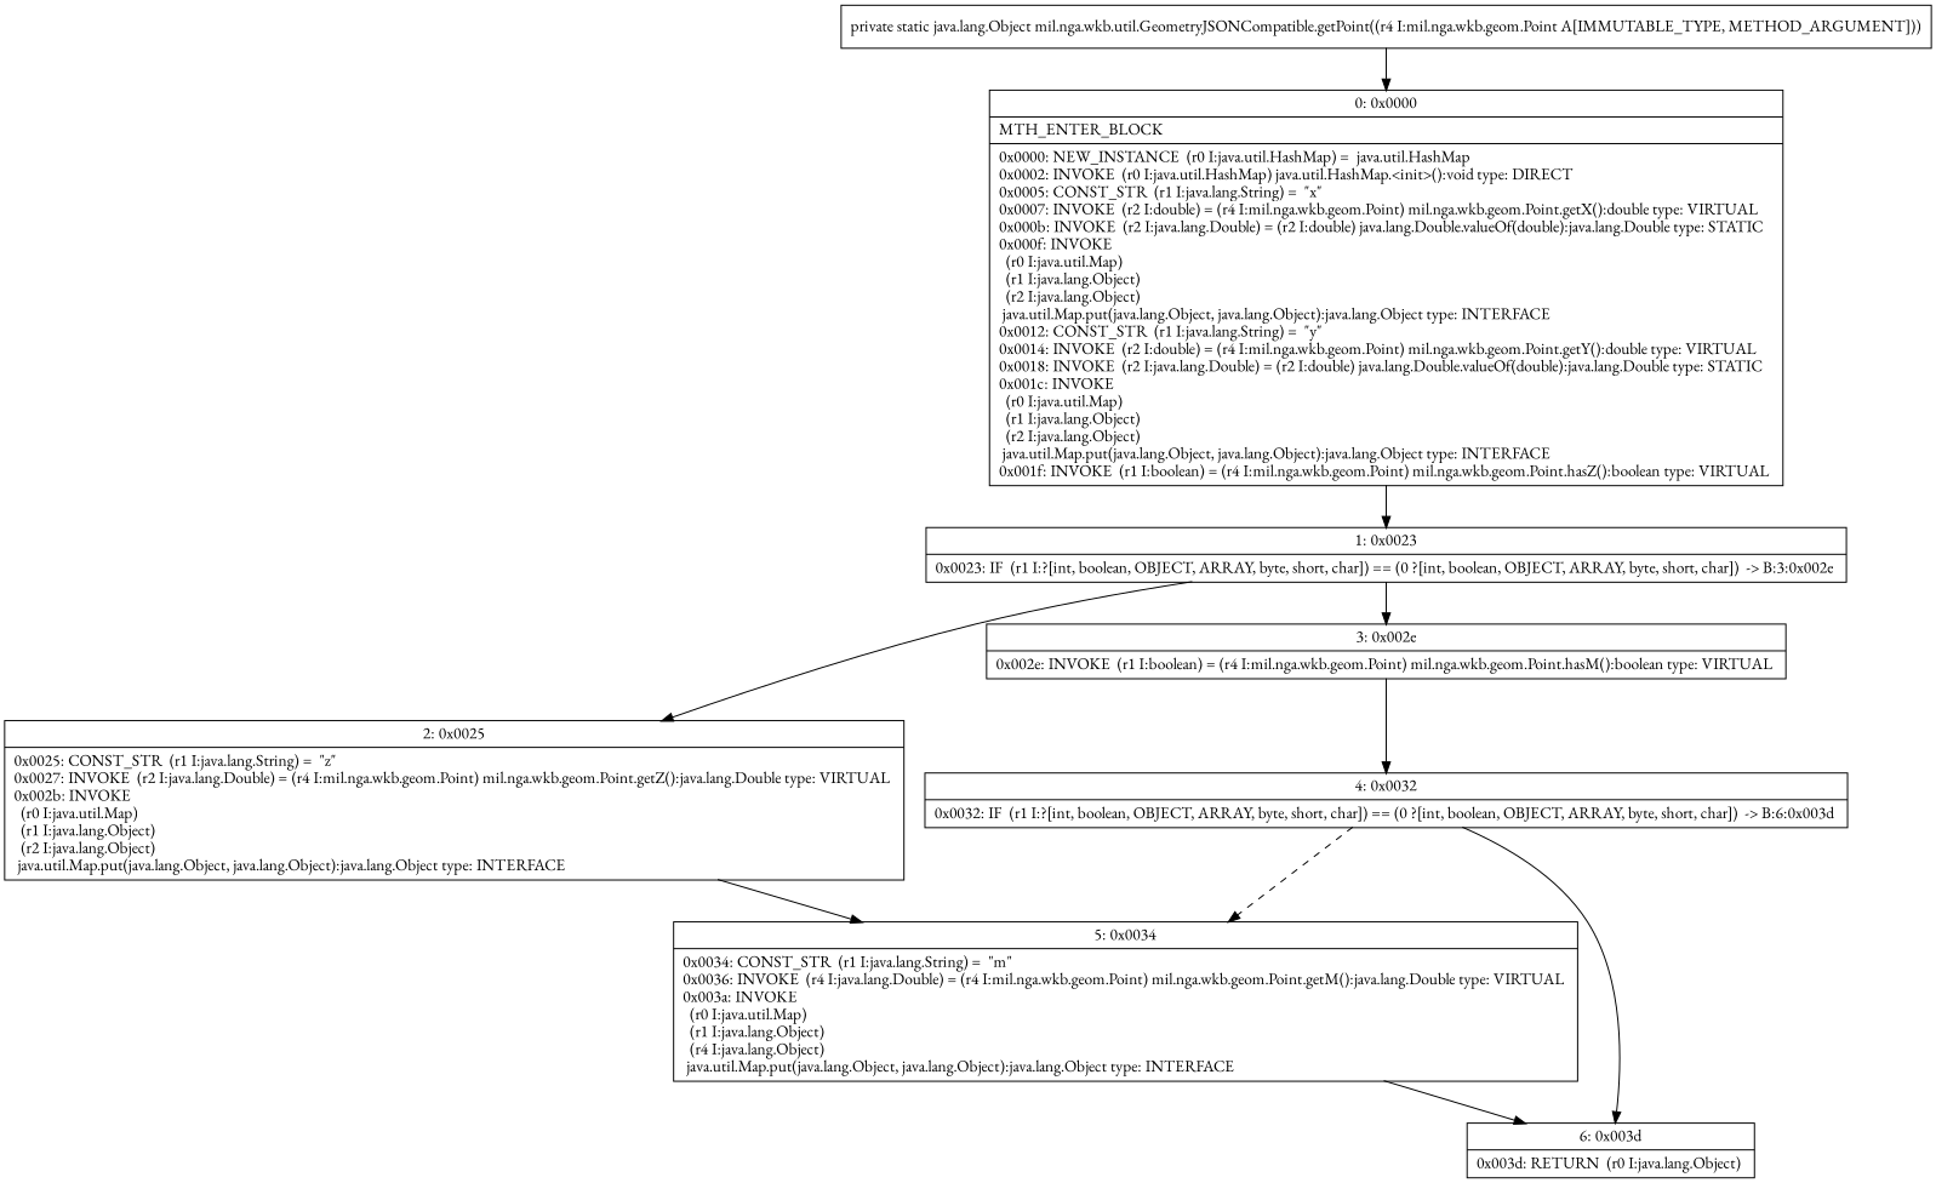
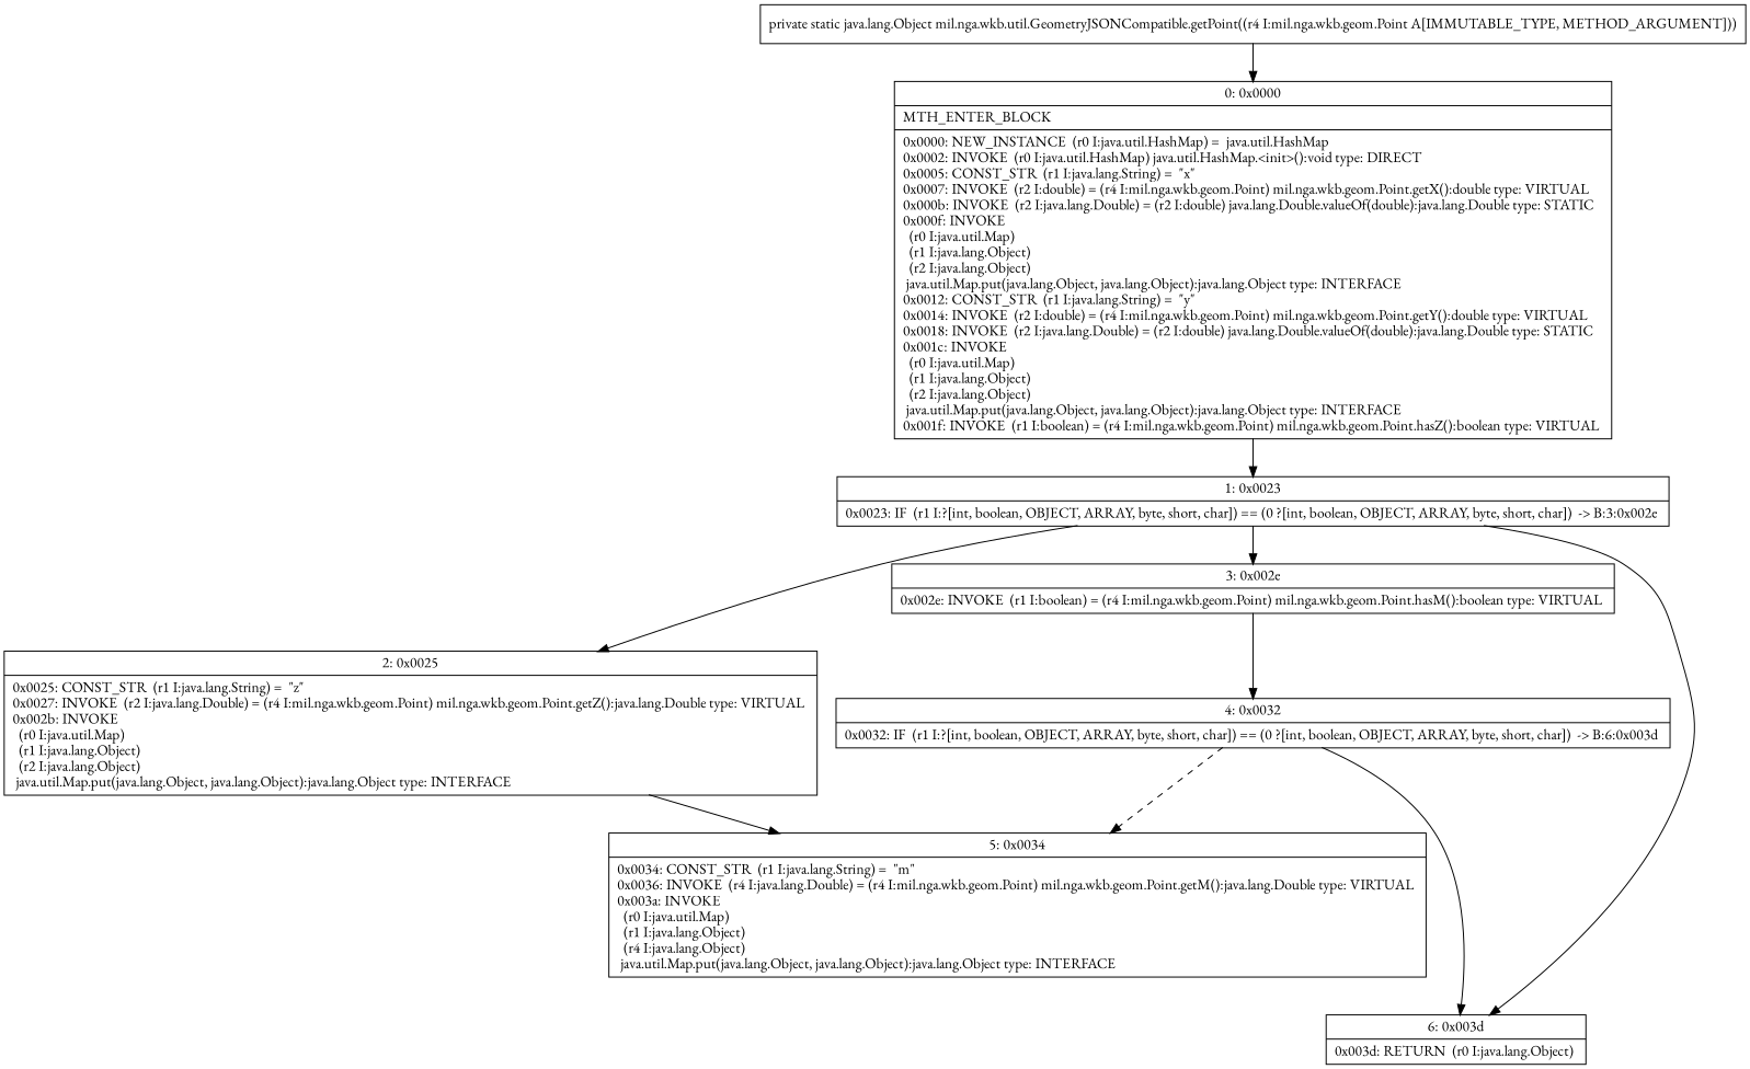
  digraph {
    fontname="EB Garamond"
    node [fontname="EB Garamond" shape=record]
    edge [fontname="EB Garamond"]
    n1 [label="{0\:\ 0x0000|MTH_ENTER_BLOCK\l|0x0000: NEW_INSTANCE  (r0 I:java.util.HashMap) =  java.util.HashMap \l0x0002: INVOKE  (r0 I:java.util.HashMap) java.util.HashMap.\<init\>():void type: DIRECT \l0x0005: CONST_STR  (r1 I:java.lang.String) =  \"x\" \l0x0007: INVOKE  (r2 I:double) = (r4 I:mil.nga.wkb.geom.Point) mil.nga.wkb.geom.Point.getX():double type: VIRTUAL \l0x000b: INVOKE  (r2 I:java.lang.Double) = (r2 I:double) java.lang.Double.valueOf(double):java.lang.Double type: STATIC \l0x000f: INVOKE  \l  (r0 I:java.util.Map)\l  (r1 I:java.lang.Object)\l  (r2 I:java.lang.Object)\l java.util.Map.put(java.lang.Object, java.lang.Object):java.lang.Object type: INTERFACE \l0x0012: CONST_STR  (r1 I:java.lang.String) =  \"y\" \l0x0014: INVOKE  (r2 I:double) = (r4 I:mil.nga.wkb.geom.Point) mil.nga.wkb.geom.Point.getY():double type: VIRTUAL \l0x0018: INVOKE  (r2 I:java.lang.Double) = (r2 I:double) java.lang.Double.valueOf(double):java.lang.Double type: STATIC \l0x001c: INVOKE  \l  (r0 I:java.util.Map)\l  (r1 I:java.lang.Object)\l  (r2 I:java.lang.Object)\l java.util.Map.put(java.lang.Object, java.lang.Object):java.lang.Object type: INTERFACE \l0x001f: INVOKE  (r1 I:boolean) = (r4 I:mil.nga.wkb.geom.Point) mil.nga.wkb.geom.Point.hasZ():boolean type: VIRTUAL \l}"]
    n2 [label="{1\:\ 0x0023|0x0023: IF  (r1 I:?[int, boolean, OBJECT, ARRAY, byte, short, char]) == (0 ?[int, boolean, OBJECT, ARRAY, byte, short, char])  \-\> B:3:0x002e \l}"]
    n3 [label="{2\:\ 0x0025|0x0025: CONST_STR  (r1 I:java.lang.String) =  \"z\" \l0x0027: INVOKE  (r2 I:java.lang.Double) = (r4 I:mil.nga.wkb.geom.Point) mil.nga.wkb.geom.Point.getZ():java.lang.Double type: VIRTUAL \l0x002b: INVOKE  \l  (r0 I:java.util.Map)\l  (r1 I:java.lang.Object)\l  (r2 I:java.lang.Object)\l java.util.Map.put(java.lang.Object, java.lang.Object):java.lang.Object type: INTERFACE \l}"]
    n4 [label="{3\:\ 0x002e|0x002e: INVOKE  (r1 I:boolean) = (r4 I:mil.nga.wkb.geom.Point) mil.nga.wkb.geom.Point.hasM():boolean type: VIRTUAL \l}"]
    n5 [label="{5\:\ 0x0034|0x0034: CONST_STR  (r1 I:java.lang.String) =  \"m\" \l0x0036: INVOKE  (r4 I:java.lang.Double) = (r4 I:mil.nga.wkb.geom.Point) mil.nga.wkb.geom.Point.getM():java.lang.Double type: VIRTUAL \l0x003a: INVOKE  \l  (r0 I:java.util.Map)\l  (r1 I:java.lang.Object)\l  (r4 I:java.lang.Object)\l java.util.Map.put(java.lang.Object, java.lang.Object):java.lang.Object type: INTERFACE \l}"]
    n6 [label="{4\:\ 0x0032|0x0032: IF  (r1 I:?[int, boolean, OBJECT, ARRAY, byte, short, char]) == (0 ?[int, boolean, OBJECT, ARRAY, byte, short, char])  \-\> B:6:0x003d \l}"]
    n7 [label="{6\:\ 0x003d|0x003d: RETURN  (r0 I:java.lang.Object) \l}"]
    n8 [label="{private static java.lang.Object mil.nga.wkb.util.GeometryJSONCompatible.getPoint((r4 I:mil.nga.wkb.geom.Point A[IMMUTABLE_TYPE, METHOD_ARGUMENT])) }"]
    n1 -> n2
    n2 -> n3 [style=solid]
    n2 -> n4
    n3 -> n5
    n4 -> n6
-   n5 -> n7
+   n2 -> n7
    n6 -> n5 [style=dashed]
    n6 -> n7
    n8 -> n1
  }
